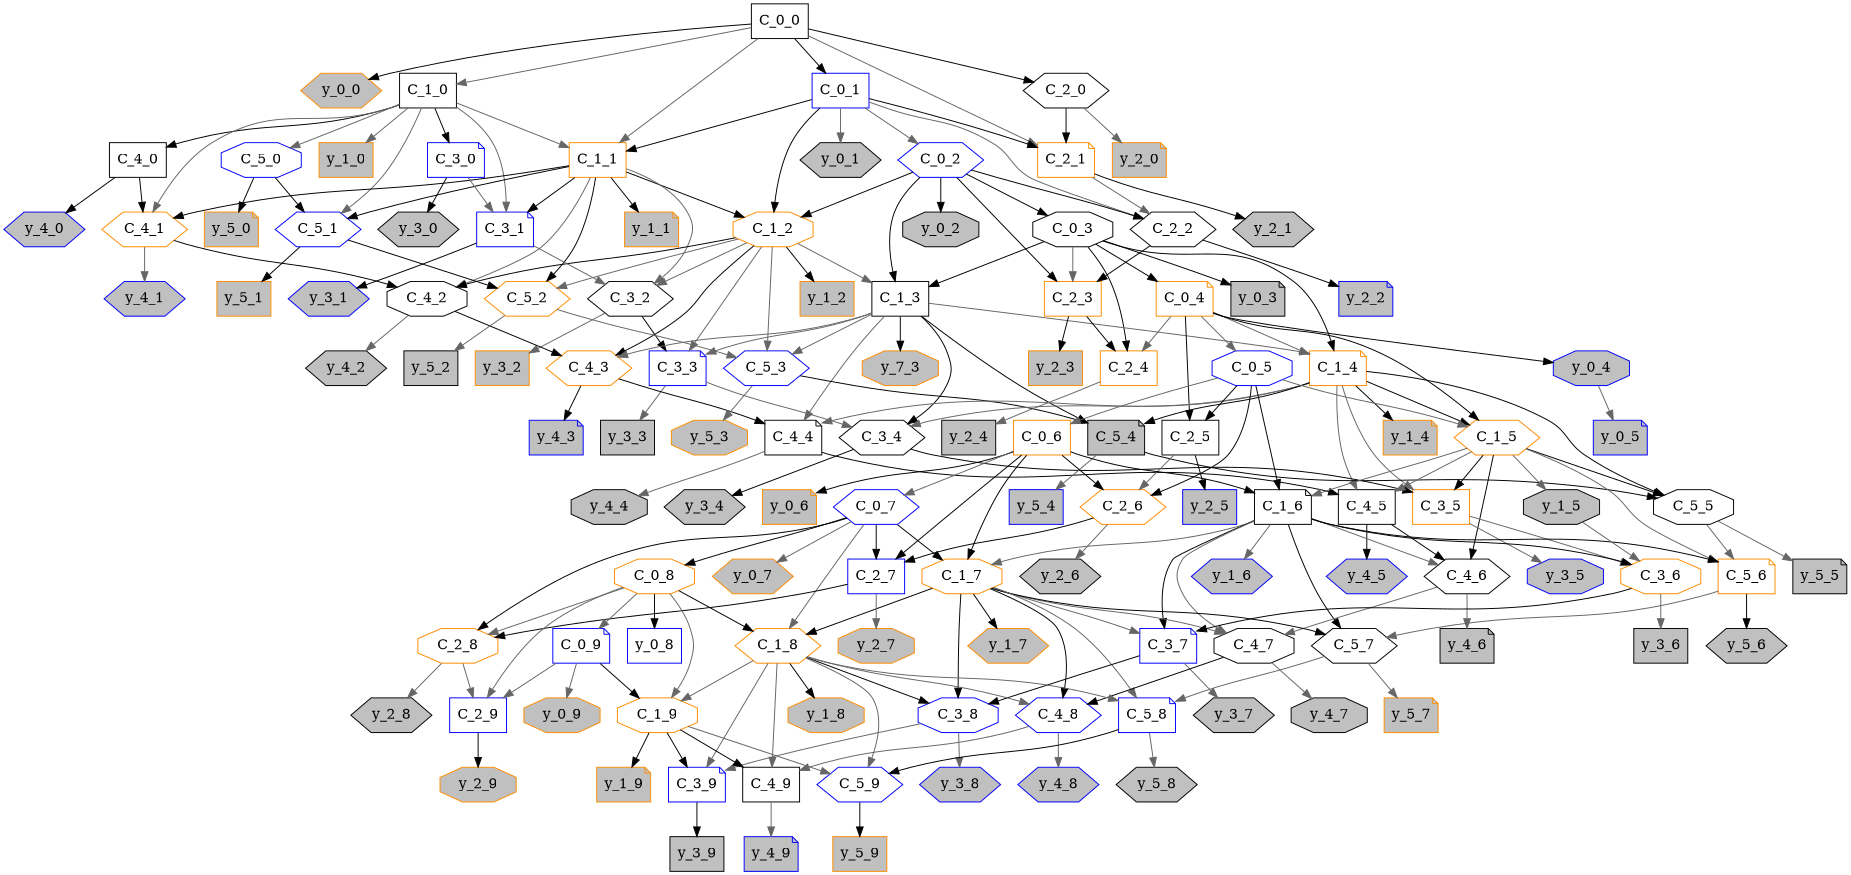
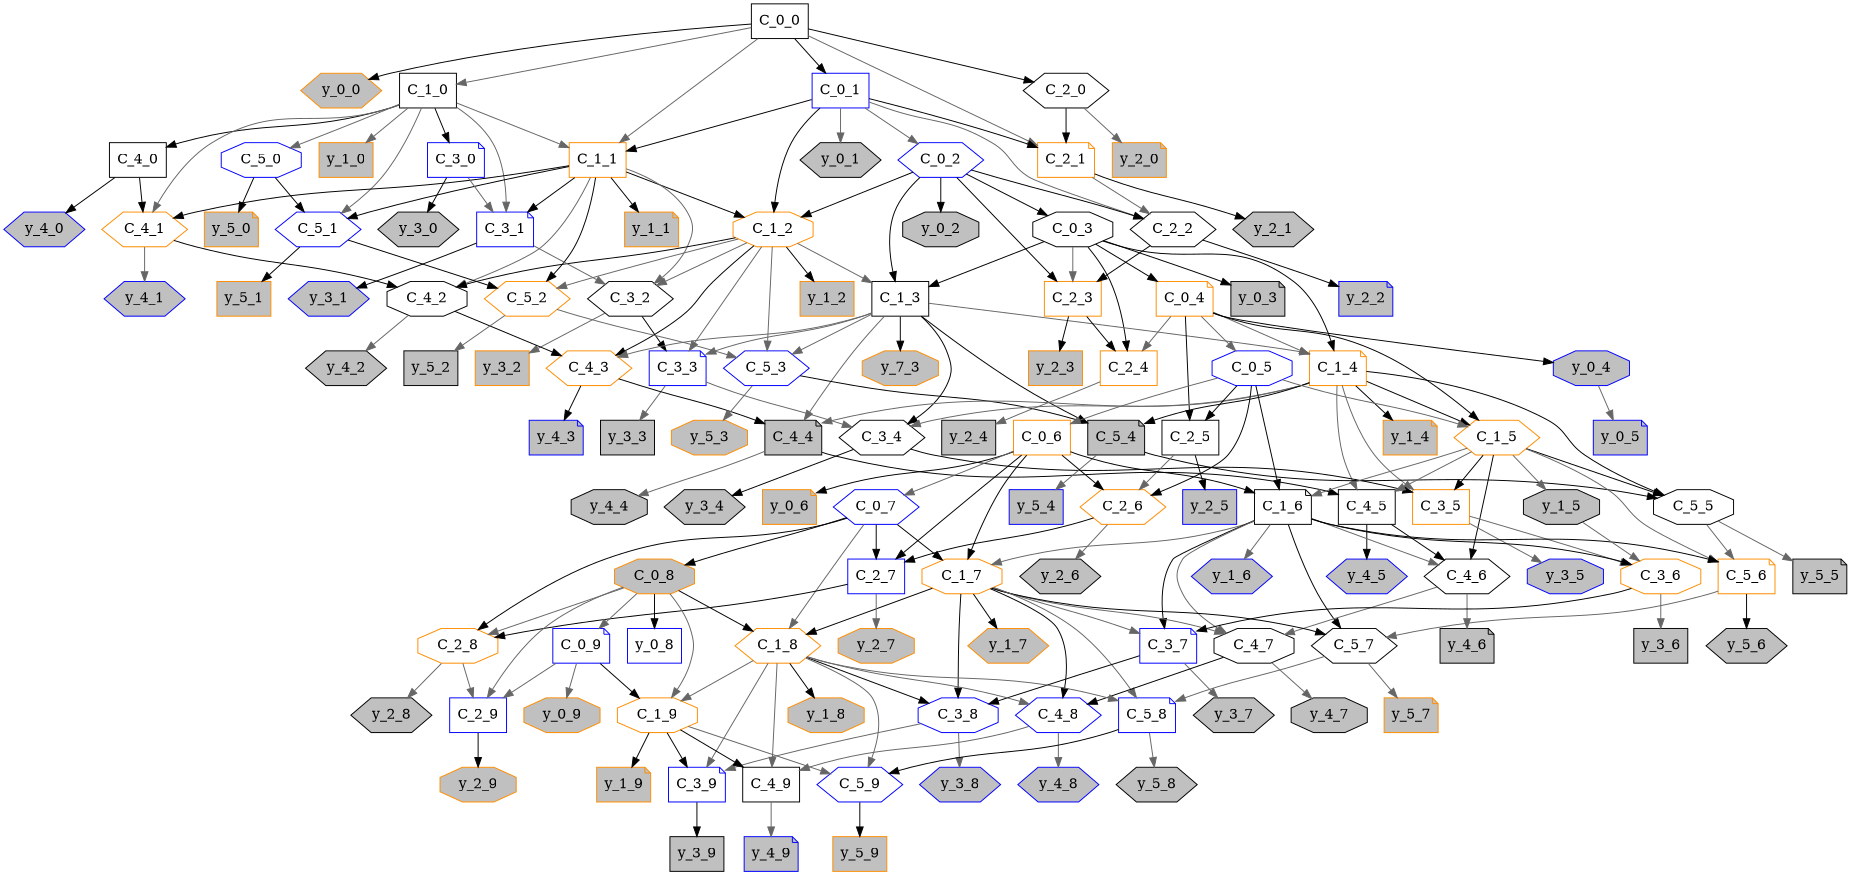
  digraph {
    node [color=darkorange fillcolor=white shape=hexagon style=filled]
    edge [color=black]
    n1 [color=black label=C_0_0 shape=box]
    n2 [fillcolor=grey label=y_0_0]
    n3 [color=blue label=C_0_1 shape=box]
    n4 [color=black label=C_1_0 shape=box]
    n5 [label=C_1_1 shape=box]
    n6 [color=black label=C_2_0]
    n7 [label=C_2_1 shape=note]
    n8 [color=black fillcolor=grey label=y_0_1]
    n9 [color=blue label=C_0_2]
    n10 [label=C_1_2 shape=octagon]
    n11 [color=black label=C_2_2]
    n12 [fillcolor=grey label=y_1_0 shape=box]
    n13 [color=blue label=C_3_0 shape=note]
    n14 [color=blue label=C_3_1 shape=note]
    n15 [color=black label=C_4_0 shape=box]
    n16 [label=C_4_1]
    n17 [color=blue label=C_5_0 shape=octagon]
    n18 [color=blue label=C_5_1]
    n19 [fillcolor=grey label=y_1_1 shape=note]
    n20 [color=black label=C_3_2]
    n21 [color=black label=C_4_2 shape=octagon]
    n22 [label=C_5_2]
    n23 [fillcolor=grey label=y_2_0 shape=note]
    n24 [color=black fillcolor=grey label=y_2_1]
    n25 [color=black fillcolor=grey label=y_0_2 shape=octagon]
    n26 [color=black label=C_0_3 shape=octagon]
    n27 [color=black label=C_1_3 shape=box]
    n28 [label=C_2_3 shape=box]
    n29 [fillcolor=grey label=y_1_2 shape=box]
    n30 [color=blue label=C_3_3 shape=note]
    n31 [label=C_4_3]
    n32 [color=blue label=C_5_3]
    n33 [color=blue fillcolor=grey label=y_2_2 shape=note]
    n34 [color=black fillcolor=grey label=y_0_3 shape=note]
    n35 [label=C_0_4 shape=note]
    n36 [label=C_1_4 shape=note]
    n37 [label=C_2_4 shape=box]
    n38 [fillcolor=grey label=y_7_3 shape=octagon]
    n39 [color=black label=C_3_4]
-   n40 [color=black label=C_4_4 shape=note]
+   n40 [color=black fillcolor=grey label=C_4_4 shape=note]
    n41 [color=black fillcolor=grey label=C_5_4 shape=note]
    n42 [fillcolor=grey label=y_2_3 shape=box]
    n43 [color=blue fillcolor=grey label=y_0_4 shape=octagon]
    n44 [color=blue label=C_0_5 shape=octagon]
    n45 [label=C_1_5]
    n46 [color=black label=C_2_5 shape=box]
    n47 [fillcolor=grey label=y_1_4 shape=note]
    n48 [label=C_3_5 shape=box]
    n49 [color=black label=C_4_5 shape=box]
    n50 [color=black label=C_5_5 shape=octagon]
    n51 [color=black fillcolor=grey label=y_2_4 shape=box]
    n52 [color=blue fillcolor=grey label=y_0_5 shape=note]
    n53 [label=C_0_6 shape=box]
    n54 [color=black label=C_1_6 shape=note]
    n55 [label=C_2_6]
    n56 [color=black fillcolor=grey label=y_1_5 shape=octagon]
    n57 [color=black label=C_4_6]
    n58 [label=C_5_6 shape=note]
    n59 [color=blue fillcolor=grey label=y_2_5 shape=box]
    n60 [fillcolor=grey label=y_0_6 shape=note]
    n61 [color=blue label=C_0_7]
    n62 [label=C_1_7 shape=octagon]
    n63 [color=blue label=C_2_7 shape=box]
    n64 [label=C_3_6 shape=octagon]
    n65 [color=blue fillcolor=grey label=y_1_6]
    n66 [color=blue label=C_3_7 shape=note]
    n67 [color=black label=C_4_7 shape=octagon]
    n68 [color=black label=C_5_7]
    n69 [color=black fillcolor=grey label=y_2_6]
-   n70 [fillcolor=grey label=y_0_7]
-   n71 [label=C_0_8 shape=octagon]
+   n71 [fillcolor=grey label=C_0_8 shape=octagon]
    n72 [label=C_1_8]
    n73 [label=C_2_8 shape=octagon]
    n74 [fillcolor=grey label=y_1_7]
    n75 [color=blue label=C_3_8 shape=octagon]
    n76 [color=blue label=C_4_8]
    n77 [color=blue label=C_5_8 shape=note]
    n78 [fillcolor=grey label=y_2_7 shape=octagon]
    n79 [color=blue label=y_0_8 shape=box]
    n80 [color=blue label=C_0_9 shape=note]
    n81 [label=C_1_9 shape=octagon]
    n82 [color=blue label=C_2_9 shape=box]
    n83 [fillcolor=grey label=y_1_8 shape=octagon]
    n84 [color=blue label=C_3_9 shape=note]
    n85 [color=black label=C_4_9 shape=box]
    n86 [color=blue label=C_5_9]
    n87 [color=black fillcolor=grey label=y_2_8]
    n88 [fillcolor=grey label=y_0_9 shape=octagon]
    n89 [fillcolor=grey label=y_1_9 shape=note]
    n90 [fillcolor=grey label=y_2_9 shape=octagon]
    n91 [color=black fillcolor=grey label=y_3_0]
    n92 [color=blue fillcolor=grey label=y_3_1]
    n93 [color=blue fillcolor=grey label=y_4_0]
    n94 [color=blue fillcolor=grey label=y_4_1]
    n95 [fillcolor=grey label=y_5_0 shape=note]
    n96 [fillcolor=grey label=y_5_1 shape=box]
    n97 [fillcolor=grey label=y_3_2 shape=box]
    n98 [color=black fillcolor=grey label=y_4_2]
    n99 [color=black fillcolor=grey label=y_5_2 shape=box]
    n100 [color=black fillcolor=grey label=y_3_3 shape=box]
    n101 [color=blue fillcolor=grey label=y_4_3 shape=note]
    n102 [fillcolor=grey label=y_5_3 shape=octagon]
    n103 [color=black fillcolor=grey label=y_3_4]
    n104 [color=black fillcolor=grey label=y_4_4 shape=octagon]
    n105 [color=blue fillcolor=grey label=y_5_4 shape=box]
    n106 [color=blue fillcolor=grey label=y_3_5 shape=octagon]
    n107 [color=blue fillcolor=grey label=y_4_5]
    n108 [color=black fillcolor=grey label=y_5_5 shape=note]
    n109 [color=black fillcolor=grey label=y_3_6 shape=box]
    n110 [color=black fillcolor=grey label=y_4_6 shape=note]
    n111 [color=black fillcolor=grey label=y_5_6]
    n112 [color=black fillcolor=grey label=y_3_7]
    n113 [color=black fillcolor=grey label=y_4_7 shape=octagon]
    n114 [fillcolor=grey label=y_5_7 shape=note]
    n115 [color=blue fillcolor=grey label=y_3_8]
    n116 [color=blue fillcolor=grey label=y_4_8]
    n117 [color=black fillcolor=grey label=y_5_8]
    n118 [color=black fillcolor=grey label=y_3_9 shape=box]
    n119 [color=blue fillcolor=grey label=y_4_9 shape=note]
    n120 [fillcolor=grey label=y_5_9 shape=box]
    n1 -> n2
    n1 -> n3
    n1 -> n4 [color=gray40]
    n1 -> n5 [color=gray40]
    n1 -> n6
    n1 -> n7 [color=gray40]
    n3 -> n5
    n3 -> n7
    n3 -> n8 [color=gray40]
    n3 -> n9 [color=gray40]
    n3 -> n10
    n3 -> n11 [color=gray40]
    n4 -> n5 [color=gray40]
    n4 -> n12 [color=gray40]
    n4 -> n13
    n4 -> n14 [color=gray40]
    n4 -> n15
    n4 -> n16 [color=gray40]
    n4 -> n17 [color=gray40]
    n4 -> n18 [color=gray40]
    n5 -> n10
    n5 -> n14
    n5 -> n16
    n5 -> n18
    n5 -> n19
    n5 -> n20 [color=gray40]
    n5 -> n21 [color=gray40]
    n5 -> n22
    n6 -> n7
    n6 -> n23 [color=gray40]
    n7 -> n11 [color=gray40]
    n7 -> n24
    n9 -> n10
    n9 -> n11
    n9 -> n25
    n9 -> n26
    n9 -> n27
    n9 -> n28
    n10 -> n20 [color=gray40]
    n10 -> n21
    n10 -> n22 [color=gray40]
    n10 -> n27 [color=gray40]
    n10 -> n29
    n10 -> n30 [color=gray40]
    n10 -> n31
    n10 -> n32 [color=gray40]
    n11 -> n28
    n11 -> n33
    n13 -> n14 [color=gray40]
    n13 -> n91
    n14 -> n20 [color=gray40]
    n14 -> n92
    n15 -> n16
    n15 -> n93
    n16 -> n21
    n16 -> n94 [color=gray40]
    n17 -> n18
    n17 -> n95
    n18 -> n22
    n18 -> n96
    n20 -> n30
    n20 -> n97 [color=gray40]
    n21 -> n31
    n21 -> n98 [color=gray40]
    n22 -> n32 [color=gray40]
    n22 -> n99 [color=gray40]
    n26 -> n27
    n26 -> n28 [color=gray40]
    n26 -> n34
    n26 -> n35
    n26 -> n36
    n26 -> n37
    n27 -> n30 [color=gray40]
    n27 -> n31 [color=gray40]
    n27 -> n32 [color=gray40]
    n27 -> n36 [color=gray40]
    n27 -> n38
    n27 -> n39
    n27 -> n40 [color=gray40]
    n27 -> n41
    n28 -> n37
    n28 -> n42
    n30 -> n39 [color=gray40]
    n30 -> n100 [color=gray40]
    n31 -> n40
    n31 -> n101
    n32 -> n41
    n32 -> n102 [color=gray40]
    n35 -> n36 [color=gray40]
    n35 -> n37 [color=gray40]
    n35 -> n43
    n35 -> n44 [color=gray40]
    n35 -> n45
    n35 -> n46
    n36 -> n39 [color=gray40]
    n36 -> n40 [color=gray40]
    n36 -> n41
    n36 -> n45
    n36 -> n47
    n36 -> n48 [color=gray40]
    n36 -> n49 [color=gray40]
    n36 -> n50
    n37 -> n51 [color=gray40]
    n39 -> n48
    n39 -> n103
    n40 -> n49
    n40 -> n104 [color=gray40]
    n41 -> n50
    n41 -> n105 [color=gray40]
    n43 -> n52 [color=gray40]
    n44 -> n45 [color=gray40]
    n44 -> n46
    n44 -> n53 [color=gray40]
    n44 -> n54
    n44 -> n55
    n45 -> n48
    n45 -> n49 [color=gray40]
    n45 -> n50
    n45 -> n54 [color=gray40]
    n45 -> n56 [color=gray40]
    n45 -> n57
    n45 -> n58 [color=gray40]
    n46 -> n55 [color=gray40]
    n46 -> n59
    n48 -> n64 [color=gray40]
    n48 -> n106 [color=gray40]
    n49 -> n57
    n49 -> n107
    n50 -> n58 [color=gray40]
    n50 -> n108 [color=gray40]
    n53 -> n54
    n53 -> n55
    n53 -> n60
    n53 -> n61 [color=gray40]
    n53 -> n62
    n53 -> n63
    n54 -> n57 [color=gray40]
    n54 -> n58
    n54 -> n62 [color=gray40]
    n54 -> n64
    n54 -> n65 [color=gray40]
    n54 -> n66
    n54 -> n67 [color=gray40]
    n54 -> n68
    n55 -> n63
    n55 -> n69 [color=gray40]
    n56 -> n64 [color=gray40]
    n57 -> n67 [color=gray40]
    n57 -> n110 [color=gray40]
    n58 -> n68 [color=gray40]
    n58 -> n111
    n61 -> n62
    n61 -> n63
-   n61 -> n70 [color=gray40]
    n61 -> n71
    n61 -> n72 [color=gray40]
    n61 -> n73
    n62 -> n66 [color=gray40]
    n62 -> n67 [color=gray40]
    n62 -> n68
    n62 -> n72
    n62 -> n74
    n62 -> n75
    n62 -> n76
    n62 -> n77 [color=gray40]
    n63 -> n73
    n63 -> n78 [color=gray40]
    n64 -> n66
    n64 -> n109 [color=gray40]
    n66 -> n75
    n66 -> n112 [color=gray40]
    n67 -> n76
    n67 -> n113 [color=gray40]
    n68 -> n77 [color=gray40]
    n68 -> n114 [color=gray40]
    n71 -> n72
    n71 -> n73 [color=gray40]
    n71 -> n79
    n71 -> n80 [color=gray40]
    n71 -> n81 [color=gray40]
    n71 -> n82 [color=gray40]
    n72 -> n75
    n72 -> n76 [color=gray40]
    n72 -> n77 [color=gray40]
    n72 -> n81 [color=gray40]
    n72 -> n83
    n72 -> n84 [color=gray40]
    n72 -> n85 [color=gray40]
    n72 -> n86 [color=gray40]
    n73 -> n82 [color=gray40]
    n73 -> n87 [color=gray40]
    n75 -> n84 [color=gray40]
    n75 -> n115 [color=gray40]
    n76 -> n85 [color=gray40]
    n76 -> n116 [color=gray40]
    n77 -> n86
    n77 -> n117 [color=gray40]
    n80 -> n81
    n80 -> n82 [color=gray40]
    n80 -> n88 [color=gray40]
    n81 -> n84
    n81 -> n85
    n81 -> n86 [color=gray40]
    n81 -> n89
    n82 -> n90
    n84 -> n118
    n85 -> n119 [color=gray40]
    n86 -> n120
  }
